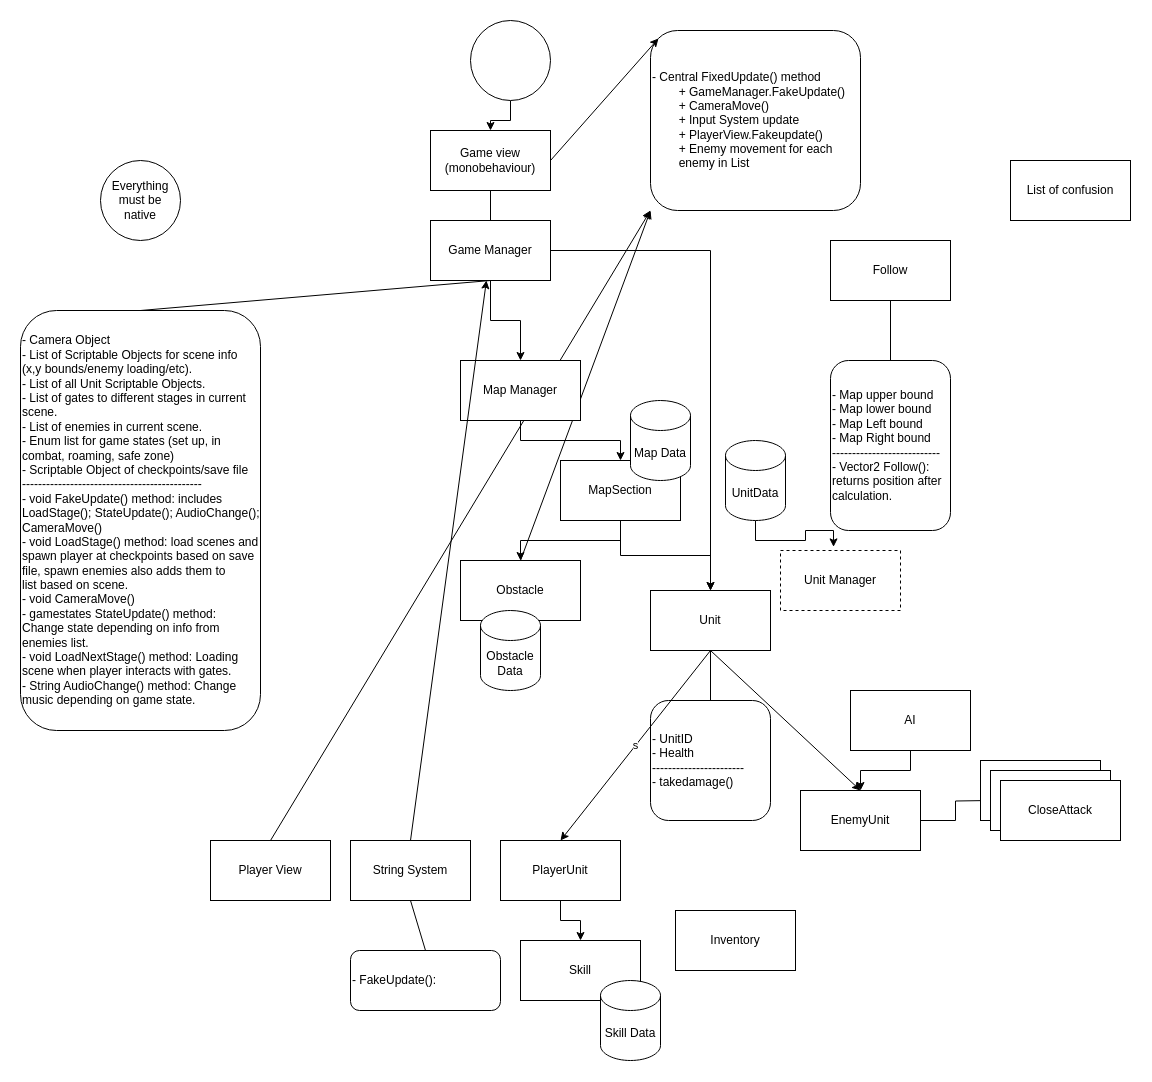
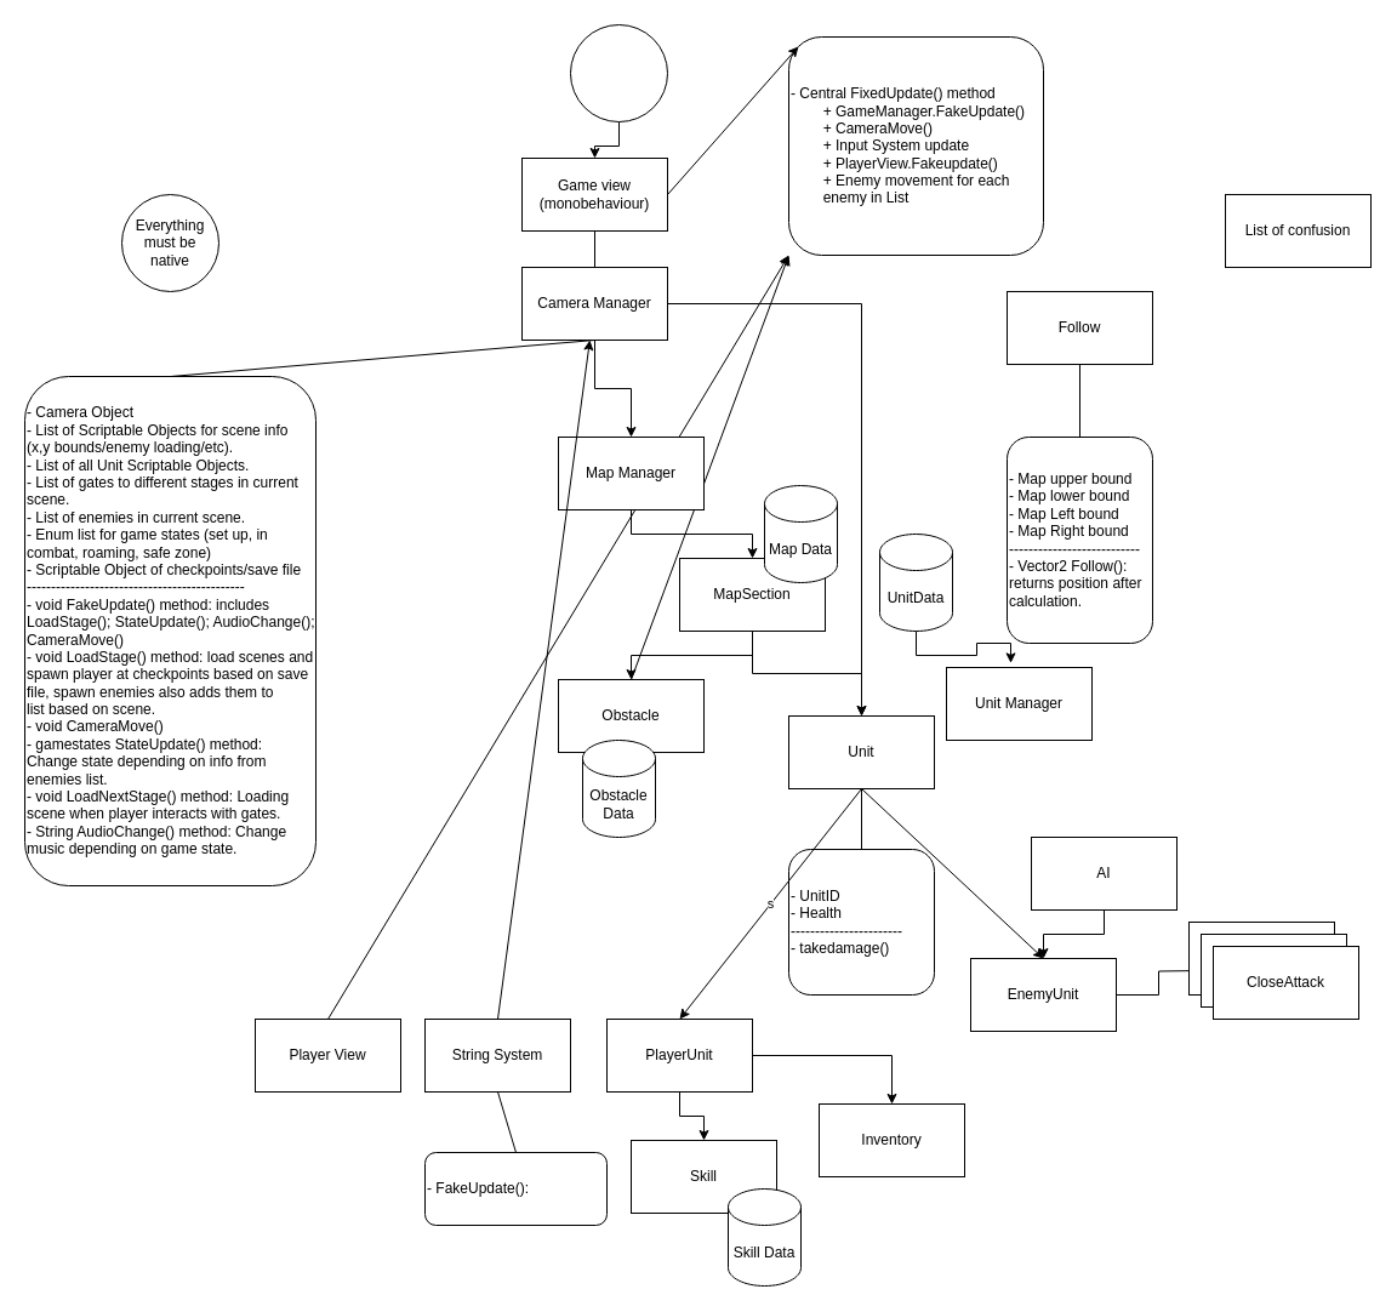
  <mxCell id="0" />
  <mxCell id="1" parent="0" />
  <mxCell id="2" style="edgeStyle=orthogonalEdgeStyle;rounded=0;orthogonalLoop=1;jettySize=auto;html=1;" edge="1" parent="1" source="4" target="35"><mxGeometry relative="1" as="geometry" /></mxCell>
  <mxCell id="3" style="edgeStyle=orthogonalEdgeStyle;rounded=0;orthogonalLoop=1;jettySize=auto;html=1;" edge="1" parent="1" source="4" target="15"><mxGeometry relative="1" as="geometry" /></mxCell>
- <mxCell id="4" value="Game Manager" style="rounded=0;whiteSpace=wrap;html=1;" parent="1" vertex="1"><mxGeometry x="430" y="220" width="120" height="60" as="geometry" /></mxCell>
+ <mxCell id="4" value="Camera Manager" style="rounded=0;whiteSpace=wrap;html=1;" parent="1" vertex="1"><mxGeometry x="430" y="220" width="120" height="60" as="geometry" /></mxCell>
  <mxCell id="5" value="&lt;div&gt;- Camera Object&lt;/div&gt;&lt;div&gt;- List of Scriptable Objects for scene info (x,y bounds/enemy loading/etc).&lt;/div&gt;&lt;div&gt;- List of all Unit Scriptable Objects.&lt;/div&gt;&lt;div&gt;- List of gates to different stages in current scene.&lt;/div&gt;&lt;div&gt;- List of enemies in current scene.&lt;br&gt;&lt;/div&gt;&lt;div&gt;- Enum list for game states (set up, in combat, roaming, safe zone)&lt;/div&gt;&lt;div&gt;- Scriptable Object of checkpoints/save file&lt;/div&gt;&lt;div&gt;---------------------------------------------&lt;/div&gt;&lt;div&gt;- void FakeUpdate() method: includes LoadStage(); StateUpdate(); AudioChange(); CameraMove()&lt;/div&gt;&lt;div&gt;- void LoadStage() method: load scenes and spawn player at checkpoints&amp;nbsp;&lt;span style=&quot;background-color: initial;&quot;&gt;based on save file&lt;/span&gt;&lt;span style=&quot;background-color: initial;&quot;&gt;, spawn enemies also adds them to list&amp;nbsp;&lt;/span&gt;&lt;span style=&quot;background-color: initial;&quot;&gt;based on scene&lt;/span&gt;&lt;span style=&quot;background-color: initial;&quot;&gt;.&lt;/span&gt;&lt;/div&gt;&lt;div&gt;&lt;span style=&quot;background-color: initial;&quot;&gt;- void CameraMove()&lt;/span&gt;&lt;/div&gt;&lt;div&gt;- gamestates StateUpdate() method: Change state depending on info from enemies list.&lt;/div&gt;&lt;div&gt;- void LoadNextStage() method: Loading scene when player interacts with gates.&lt;/div&gt;&lt;div&gt;- String AudioChange() method: Change music depending on game state.&lt;/div&gt;" style="rounded=1;whiteSpace=wrap;html=1;align=left;" parent="1" vertex="1"><mxGeometry x="20" y="310" width="240" height="420" as="geometry" /></mxCell>
  <mxCell id="6" value="" style="endArrow=none;html=1;rounded=0;exitX=0.5;exitY=0;exitDx=0;exitDy=0;entryX=0.5;entryY=1;entryDx=0;entryDy=0;" parent="1" source="5" target="4" edge="1"><mxGeometry width="50" height="50" relative="1" as="geometry"><mxPoint x="710" y="460" as="sourcePoint" /><mxPoint x="760" y="410" as="targetPoint" /></mxGeometry></mxCell>
  <mxCell id="7" value="Game view (monobehaviour)" style="rounded=0;whiteSpace=wrap;html=1;" parent="1" vertex="1"><mxGeometry x="430" width="120" height="60" as="geometry" y="130" /></mxCell>
  <mxCell id="8" value="&lt;div&gt;- Central FixedUpdate() method&lt;/div&gt;&lt;div&gt;&lt;span style=&quot;white-space: pre;&quot;&gt;&#09;&lt;/span&gt;+ GameManager.FakeUpdate()&lt;br&gt;&lt;/div&gt;&lt;div&gt;&lt;span style=&quot;white-space: pre;&quot;&gt;&#09;&lt;/span&gt;+ CameraMove()&lt;br&gt;&lt;/div&gt;&lt;div&gt;&lt;span style=&quot;white-space: pre;&quot;&gt;&#09;&lt;/span&gt;+ Input System update&lt;br&gt;&lt;/div&gt;&lt;div&gt;&lt;span style=&quot;white-space: pre;&quot;&gt;&#09;&lt;/span&gt;+ PlayerView.Fakeupdate()&lt;br&gt;&lt;/div&gt;&lt;div&gt;&lt;span style=&quot;white-space: pre;&quot;&gt;&#09;&lt;/span&gt;+ Enemy movement for each &lt;span style=&quot;white-space: pre;&quot;&gt;&#09;&lt;/span&gt;enemy in List&lt;/div&gt;" style="rounded=1;whiteSpace=wrap;html=1;align=left;" parent="1" vertex="1"><mxGeometry x="650" y="30" width="210" height="180" as="geometry" /></mxCell>
  <mxCell id="9" value="" style="endArrow=none;html=1;rounded=0;exitX=0.5;exitY=1;exitDx=0;exitDy=0;entryX=0.5;entryY=0;entryDx=0;entryDy=0;" parent="1" source="7" target="4" edge="1"><mxGeometry width="50" height="50" relative="1" as="geometry"><mxPoint x="460" y="350" as="sourcePoint" /><mxPoint x="460" y="310" as="targetPoint" /></mxGeometry></mxCell>
  <mxCell id="10" value="List of confusion" style="rounded=0;whiteSpace=wrap;html=1;" vertex="1" parent="1"><mxGeometry x="1010" y="160" width="120" height="60" as="geometry" /></mxCell>
  <mxCell id="11" value="" style="endArrow=classic;html=1;rounded=0;exitX=1;exitY=0.5;exitDx=0;exitDy=0;entryX=0.038;entryY=0.044;entryDx=0;entryDy=0;entryPerimeter=0;" edge="1" parent="1" source="7" target="8"><mxGeometry width="50" height="50" relative="1" as="geometry"><mxPoint x="710" y="260" as="sourcePoint" /><mxPoint x="760" y="210" as="targetPoint" /></mxGeometry></mxCell>
  <mxCell id="12" value="Follow" style="rounded=0;whiteSpace=wrap;html=1;" vertex="1" parent="1"><mxGeometry x="830" y="240" width="120" height="60" as="geometry" /></mxCell>
  <mxCell id="13" value="- Map upper bound&lt;div&gt;- Map lower bound&lt;/div&gt;&lt;div&gt;- Map Left bound&lt;/div&gt;&lt;div&gt;- Map Right bound&lt;/div&gt;&lt;div&gt;---------------------------&lt;/div&gt;&lt;div&gt;- Vector2 Follow(): returns position after calculation.&lt;/div&gt;" style="rounded=1;whiteSpace=wrap;html=1;align=left;" vertex="1" parent="1"><mxGeometry x="830" y="360" width="120" height="170" as="geometry" /></mxCell>
  <mxCell id="14" value="" style="endArrow=none;html=1;rounded=0;exitX=0.5;exitY=0;exitDx=0;exitDy=0;entryX=0.5;entryY=1;entryDx=0;entryDy=0;" edge="1" parent="1" source="13" target="12"><mxGeometry width="50" height="50" relative="1" as="geometry"><mxPoint x="710" y="260" as="sourcePoint" /><mxPoint x="760" y="210" as="targetPoint" /></mxGeometry></mxCell>
  <mxCell id="15" value="Unit" style="rounded=0;whiteSpace=wrap;html=1;" vertex="1" parent="1"><mxGeometry x="650" y="590" width="120" height="60" as="geometry" /></mxCell>
  <mxCell id="16" value="- UnitID&lt;div&gt;- Health&lt;/div&gt;&lt;div&gt;-----------------------&lt;/div&gt;&lt;div&gt;- takedamage()&lt;/div&gt;" style="rounded=1;whiteSpace=wrap;html=1;align=left;" vertex="1" parent="1"><mxGeometry x="650" y="700" width="120" height="120" as="geometry" /></mxCell>
  <mxCell id="17" value="" style="endArrow=none;html=1;rounded=0;entryX=0.5;entryY=1;entryDx=0;entryDy=0;exitX=0.5;exitY=0;exitDx=0;exitDy=0;" edge="1" parent="1" source="16" target="15"><mxGeometry width="50" height="50" relative="1" as="geometry"><mxPoint x="710" y="760" as="sourcePoint" /><mxPoint x="760" y="710" as="targetPoint" /></mxGeometry></mxCell>
  <mxCell id="18" style="edgeStyle=orthogonalEdgeStyle;rounded=0;orthogonalLoop=1;jettySize=auto;html=1;" edge="1" parent="1" source="20" target="49"><mxGeometry relative="1" as="geometry" /></mxCell>
+ <mxCell id="19" style="edgeStyle=orthogonalEdgeStyle;rounded=0;orthogonalLoop=1;jettySize=auto;html=1;" edge="1" parent="1" source="20" target="50"><mxGeometry relative="1" as="geometry" /></mxCell>
  <mxCell id="20" value="PlayerUnit" style="rounded=0;whiteSpace=wrap;html=1;" vertex="1" parent="1"><mxGeometry x="500" y="840" width="120" height="60" as="geometry" /></mxCell>
  <mxCell id="21" value="s" style="endArrow=classic;html=1;rounded=0;exitX=0.5;exitY=1;exitDx=0;exitDy=0;entryX=0.5;entryY=0;entryDx=0;entryDy=0;" edge="1" parent="1" source="15" target="20"><mxGeometry width="50" height="50" relative="1" as="geometry"><mxPoint x="710" y="790" as="sourcePoint" /><mxPoint x="760" y="740" as="targetPoint" /></mxGeometry></mxCell>
  <mxCell id="22" style="edgeStyle=orthogonalEdgeStyle;rounded=0;orthogonalLoop=1;jettySize=auto;html=1;" edge="1" parent="1" source="23"><mxGeometry relative="1" as="geometry"><mxPoint x="990" y="800" as="targetPoint" /></mxGeometry></mxCell>
  <mxCell id="23" value="EnemyUnit" style="rounded=0;whiteSpace=wrap;html=1;" vertex="1" parent="1"><mxGeometry x="800" y="790" width="120" height="60" as="geometry" /></mxCell>
  <mxCell id="24" value="" style="endArrow=classic;html=1;rounded=0;exitX=0.5;exitY=1;exitDx=0;exitDy=0;entryX=0.5;entryY=0;entryDx=0;entryDy=0;" edge="1" parent="1" source="15" target="23"><mxGeometry width="50" height="50" relative="1" as="geometry"><mxPoint x="690" y="780" as="sourcePoint" /><mxPoint x="740" y="730" as="targetPoint" /></mxGeometry></mxCell>
  <mxCell id="25" value="Player View" style="rounded=0;whiteSpace=wrap;html=1;" vertex="1" parent="1"><mxGeometry x="210" y="840" width="120" height="60" as="geometry" /></mxCell>
  <mxCell id="26" value="String System" style="rounded=0;whiteSpace=wrap;html=1;" vertex="1" parent="1"><mxGeometry x="350" y="840" width="120" height="60" as="geometry" /></mxCell>
  <mxCell id="27" value="" style="endArrow=classic;html=1;rounded=0;exitX=0.5;exitY=0;exitDx=0;exitDy=0;entryX=0;entryY=1;entryDx=0;entryDy=0;" edge="1" parent="1" source="39" target="8"><mxGeometry width="50" height="50" relative="1" as="geometry"><mxPoint x="480" y="660" as="sourcePoint" /><mxPoint x="530" y="610" as="targetPoint" /></mxGeometry></mxCell>
  <mxCell id="28" value="" style="endArrow=classic;html=1;rounded=0;exitX=0.5;exitY=0;exitDx=0;exitDy=0;entryX=0;entryY=1;entryDx=0;entryDy=0;" edge="1" parent="1" source="25" target="8"><mxGeometry width="50" height="50" relative="1" as="geometry"><mxPoint x="500" y="650" as="sourcePoint" /><mxPoint x="550" y="600" as="targetPoint" /></mxGeometry></mxCell>
  <mxCell id="29" value="- FakeUpdate():&amp;nbsp;" style="rounded=1;whiteSpace=wrap;html=1;align=left;" vertex="1" parent="1"><mxGeometry x="350" y="950" width="150" height="60" as="geometry" /></mxCell>
  <mxCell id="30" value="" style="endArrow=none;html=1;rounded=0;exitX=0.5;exitY=0;exitDx=0;exitDy=0;entryX=0.5;entryY=1;entryDx=0;entryDy=0;" edge="1" parent="1" source="29" target="26"><mxGeometry width="50" height="50" relative="1" as="geometry"><mxPoint x="500" y="950" as="sourcePoint" /><mxPoint x="550" y="900" as="targetPoint" /></mxGeometry></mxCell>
  <mxCell id="31" style="edgeStyle=orthogonalEdgeStyle;rounded=0;orthogonalLoop=1;jettySize=auto;html=1;" edge="1" parent="1" source="32" target="7"><mxGeometry relative="1" as="geometry" /></mxCell>
  <mxCell id="32" value="" style="ellipse;whiteSpace=wrap;html=1;" vertex="1" parent="1"><mxGeometry x="470" y="20" width="80" height="80" as="geometry" /></mxCell>
  <mxCell id="33" style="edgeStyle=orthogonalEdgeStyle;rounded=0;orthogonalLoop=1;jettySize=auto;html=1;exitX=0.5;exitY=1;exitDx=0;exitDy=0;" edge="1" parent="1" source="37" target="39"><mxGeometry relative="1" as="geometry" /></mxCell>
  <mxCell id="34" style="edgeStyle=orthogonalEdgeStyle;rounded=0;orthogonalLoop=1;jettySize=auto;html=1;" edge="1" parent="1" source="35" target="37"><mxGeometry relative="1" as="geometry"><mxPoint x="630" y="440" as="targetPoint" /></mxGeometry></mxCell>
  <mxCell id="35" value="Map Manager" style="rounded=0;whiteSpace=wrap;html=1;" vertex="1" parent="1"><mxGeometry x="460" y="360" width="120" height="60" as="geometry" /></mxCell>
  <mxCell id="36" style="edgeStyle=orthogonalEdgeStyle;rounded=0;orthogonalLoop=1;jettySize=auto;html=1;" edge="1" parent="1" source="37" target="15"><mxGeometry relative="1" as="geometry" /></mxCell>
  <mxCell id="37" value="MapSection" style="rounded=0;whiteSpace=wrap;html=1;" vertex="1" parent="1"><mxGeometry x="560" y="460" width="120" height="60" as="geometry" /></mxCell>
  <mxCell id="38" value="" style="endArrow=classic;html=1;rounded=0;exitX=0.5;exitY=0;exitDx=0;exitDy=0;" edge="1" parent="1" source="26" target="4"><mxGeometry width="50" height="50" relative="1" as="geometry"><mxPoint x="410" y="840" as="sourcePoint" /><mxPoint x="650" y="210" as="targetPoint" /></mxGeometry></mxCell>
  <mxCell id="39" value="Obstacle" style="rounded=0;whiteSpace=wrap;html=1;" vertex="1" parent="1"><mxGeometry x="460" y="560" width="120" height="60" as="geometry" /></mxCell>
  <mxCell id="40" style="edgeStyle=orthogonalEdgeStyle;rounded=0;orthogonalLoop=1;jettySize=auto;html=1;" edge="1" parent="1" source="41" target="23"><mxGeometry relative="1" as="geometry" /></mxCell>
  <mxCell id="41" value="AI" style="rounded=0;whiteSpace=wrap;html=1;" vertex="1" parent="1"><mxGeometry x="850" y="690" width="120" height="60" as="geometry" /></mxCell>
  <mxCell id="42" value="EnemyUnit" style="rounded=0;whiteSpace=wrap;html=1;" vertex="1" parent="1"><mxGeometry x="980" y="760" width="120" height="60" as="geometry" /></mxCell>
  <mxCell id="43" value="EnemyUnit" style="rounded=0;whiteSpace=wrap;html=1;" vertex="1" parent="1"><mxGeometry x="990" y="770" width="120" height="60" as="geometry" /></mxCell>
  <mxCell id="44" value="CloseAttack" style="rounded=0;whiteSpace=wrap;html=1;" vertex="1" parent="1"><mxGeometry x="1000" y="780" width="120" height="60" as="geometry" /></mxCell>
  <mxCell id="45" style="edgeStyle=orthogonalEdgeStyle;rounded=0;orthogonalLoop=1;jettySize=auto;html=1;entryX=0.442;entryY=-0.06;entryDx=0;entryDy=0;entryPerimeter=0;" edge="1" parent="1" source="46" target="52"><mxGeometry relative="1" as="geometry" /></mxCell>
  <mxCell id="46" value="UnitData" style="shape=cylinder3;whiteSpace=wrap;html=1;boundedLbl=1;backgroundOutline=1;size=15;" vertex="1" parent="1"><mxGeometry x="725" y="440" width="60" height="80" as="geometry" /></mxCell>
  <mxCell id="47" value="Obstacle Data" style="shape=cylinder3;whiteSpace=wrap;html=1;boundedLbl=1;backgroundOutline=1;size=15;" vertex="1" parent="1"><mxGeometry x="480" y="610" width="60" height="80" as="geometry" /></mxCell>
  <mxCell id="48" value="Map Data" style="shape=cylinder3;whiteSpace=wrap;html=1;boundedLbl=1;backgroundOutline=1;size=15;" vertex="1" parent="1"><mxGeometry x="630" y="400" width="60" height="80" as="geometry" /></mxCell>
  <mxCell id="49" value="Skill" style="rounded=0;whiteSpace=wrap;html=1;" vertex="1" parent="1"><mxGeometry x="520" y="940" width="120" height="60" as="geometry" /></mxCell>
  <mxCell id="50" value="Inventory" style="rounded=0;whiteSpace=wrap;html=1;" vertex="1" parent="1"><mxGeometry x="675" y="910" width="120" height="60" as="geometry" /></mxCell>
  <mxCell id="51" value="Skill Data" style="shape=cylinder3;whiteSpace=wrap;html=1;boundedLbl=1;backgroundOutline=1;size=15;" vertex="1" parent="1"><mxGeometry x="600" y="980" width="60" height="80" as="geometry" /></mxCell>
- <mxCell id="52" value="Unit Manager" style="rounded=0;whiteSpace=wrap;html=1;dashed=1;" vertex="1" parent="1"><mxGeometry x="780" y="550" width="120" height="60" as="geometry" /></mxCell>
+ <mxCell id="52" value="Unit Manager" style="rounded=0;whiteSpace=wrap;html=1;" vertex="1" parent="1"><mxGeometry x="780" y="550" width="120" height="60" as="geometry" /></mxCell>
  <mxCell id="53" value="Everything must be native" style="ellipse;whiteSpace=wrap;html=1;aspect=fixed;" vertex="1" parent="1"><mxGeometry x="100" y="160" width="80" height="80" as="geometry" /></mxCell>
